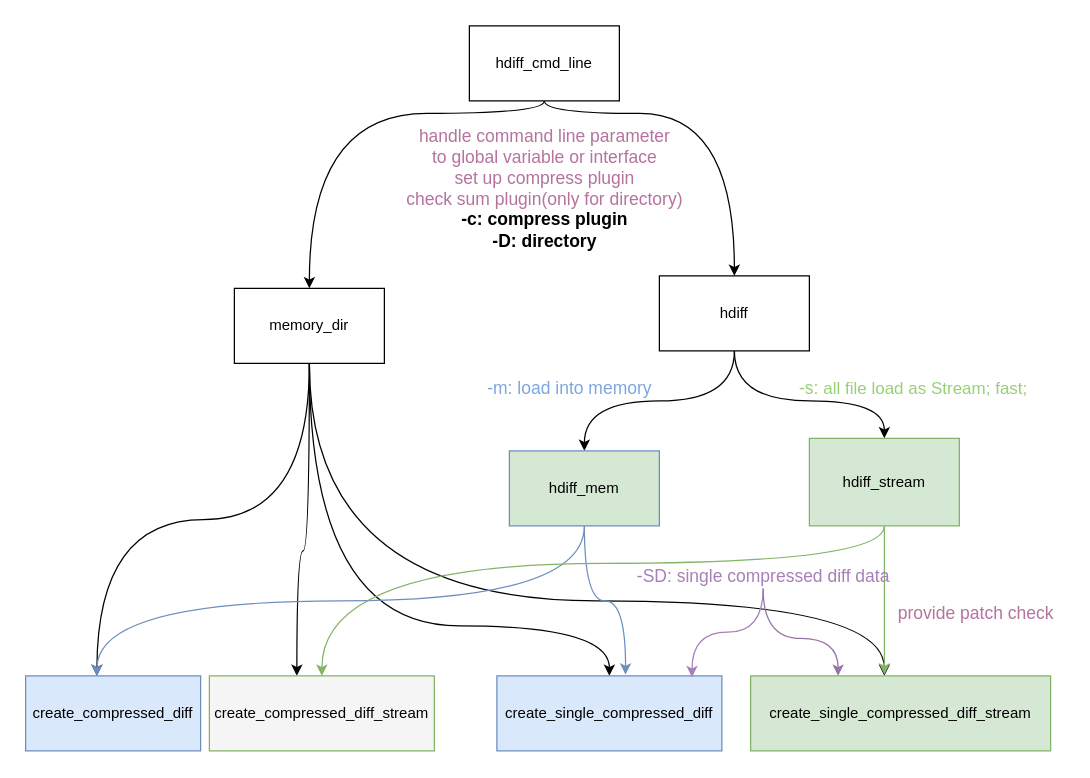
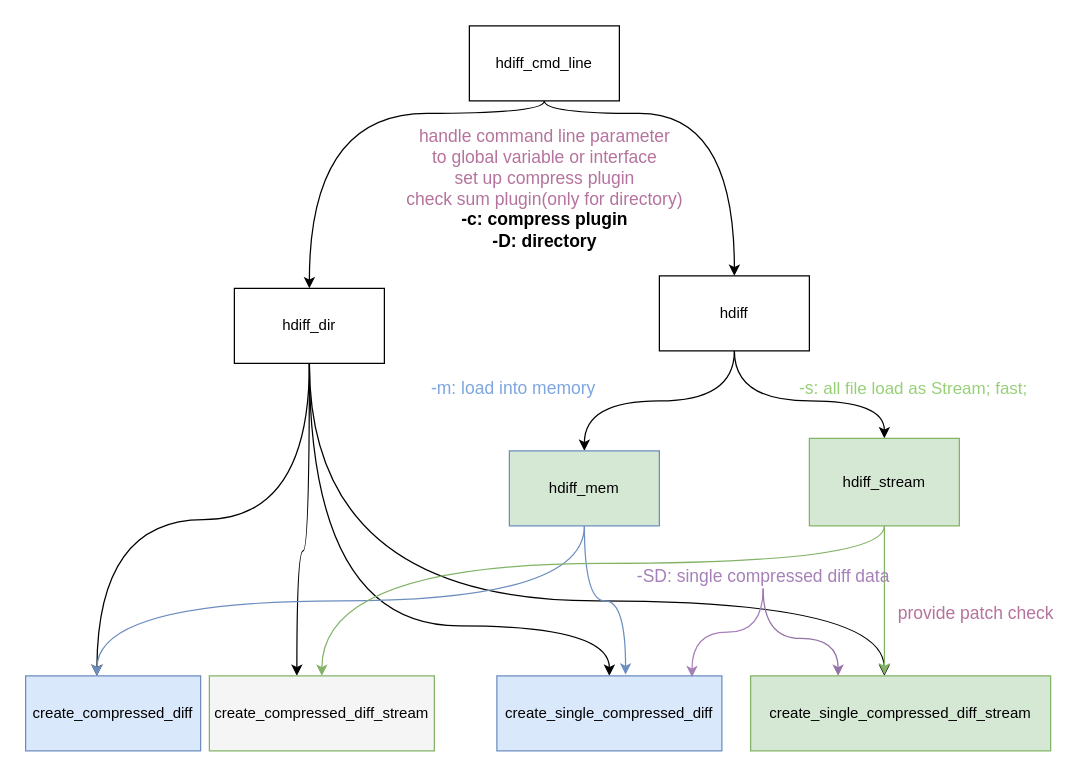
  <mxCell id="0" />
  <mxCell id="1" parent="0" />
  <mxCell id="2" style="edgeStyle=orthogonalEdgeStyle;curved=1;orthogonalLoop=1;jettySize=auto;html=1;entryX=0.5;entryY=0;entryDx=0;entryDy=0;strokeColor=#000000;" edge="1" parent="1" source="4" target="9"><mxGeometry relative="1" as="geometry"><Array as="points"><mxPoint x="435" y="90" /><mxPoint x="247" y="90" /></Array></mxGeometry></mxCell>
  <mxCell id="3" style="edgeStyle=orthogonalEdgeStyle;curved=1;orthogonalLoop=1;jettySize=auto;html=1;strokeColor=#000000;" edge="1" parent="1" source="4" target="12"><mxGeometry relative="1" as="geometry"><Array as="points"><mxPoint x="435" y="90" /><mxPoint x="587" y="90" /></Array></mxGeometry></mxCell>
  <mxCell id="4" value="hdiff_cmd_line" style="rounded=0;whiteSpace=wrap;html=1;" vertex="1" parent="1"><mxGeometry x="375" y="20" width="120" height="60" as="geometry" /></mxCell>
  <mxCell id="5" style="edgeStyle=orthogonalEdgeStyle;orthogonalLoop=1;jettySize=auto;html=1;entryX=0.5;entryY=0;entryDx=0;entryDy=0;curved=1;exitX=0.5;exitY=1;exitDx=0;exitDy=0;" edge="1" parent="1" source="9"><mxGeometry relative="1" as="geometry"><mxPoint x="77" y="540" as="targetPoint" /></mxGeometry></mxCell>
  <mxCell id="6" style="edgeStyle=orthogonalEdgeStyle;orthogonalLoop=1;jettySize=auto;html=1;curved=1;" edge="1" parent="1" source="9" target="21"><mxGeometry relative="1" as="geometry"><Array as="points"><mxPoint x="247" y="440" /><mxPoint x="237" y="440" /></Array></mxGeometry></mxCell>
  <mxCell id="7" style="edgeStyle=orthogonalEdgeStyle;orthogonalLoop=1;jettySize=auto;html=1;entryX=0.5;entryY=0;entryDx=0;entryDy=0;curved=1;" edge="1" parent="1" source="9" target="22"><mxGeometry relative="1" as="geometry"><Array as="points"><mxPoint x="247" y="500" /><mxPoint x="487" y="500" /></Array></mxGeometry></mxCell>
  <mxCell id="8" style="edgeStyle=orthogonalEdgeStyle;orthogonalLoop=1;jettySize=auto;html=1;curved=1;" edge="1" parent="1" source="9"><mxGeometry relative="1" as="geometry"><mxPoint x="707" y="540" as="targetPoint" /><Array as="points"><mxPoint x="247" y="480" /><mxPoint x="707" y="480" /></Array></mxGeometry></mxCell>
- <mxCell id="9" value="memory_dir" style="whiteSpace=wrap;html=1;" vertex="1" parent="1"><mxGeometry x="187" y="230" width="120" height="60" as="geometry" /></mxCell>
+ <mxCell id="9" value="hdiff_dir" style="whiteSpace=wrap;html=1;" vertex="1" parent="1"><mxGeometry x="187" y="230" width="120" height="60" as="geometry" /></mxCell>
  <mxCell id="10" style="edgeStyle=orthogonalEdgeStyle;orthogonalLoop=1;jettySize=auto;html=1;entryX=0.5;entryY=0;entryDx=0;entryDy=0;curved=1;" edge="1" parent="1" source="12" target="15"><mxGeometry relative="1" as="geometry" /></mxCell>
  <mxCell id="11" style="edgeStyle=orthogonalEdgeStyle;orthogonalLoop=1;jettySize=auto;html=1;exitX=0.5;exitY=1;exitDx=0;exitDy=0;curved=1;" edge="1" parent="1" source="12" target="18"><mxGeometry relative="1" as="geometry"><Array as="points"><mxPoint x="587" y="320" /><mxPoint x="707" y="320" /></Array></mxGeometry></mxCell>
  <mxCell id="12" value="hdiff" style="whiteSpace=wrap;html=1;" vertex="1" parent="1"><mxGeometry x="527" y="220" width="120" height="60" as="geometry" /></mxCell>
  <mxCell id="13" style="edgeStyle=orthogonalEdgeStyle;orthogonalLoop=1;jettySize=auto;html=1;exitX=0.5;exitY=1;exitDx=0;exitDy=0;entryX=0.5;entryY=0;entryDx=0;entryDy=0;curved=1;fillColor=#dae8fc;strokeColor=#6c8ebf;" edge="1" parent="1" source="15"><mxGeometry relative="1" as="geometry"><mxPoint x="77" y="540" as="targetPoint" /></mxGeometry></mxCell>
  <mxCell id="14" style="edgeStyle=orthogonalEdgeStyle;curved=1;orthogonalLoop=1;jettySize=auto;html=1;entryX=0.572;entryY=-0.017;entryDx=0;entryDy=0;entryPerimeter=0;strokeColor=#6c8ebf;fillColor=#dae8fc;" edge="1" parent="1" source="15" target="22"><mxGeometry relative="1" as="geometry" /></mxCell>
  <mxCell id="15" value="hdiff_mem" style="whiteSpace=wrap;html=1;fillColor=#d5e8d4;strokeColor=#6c8ebf;" vertex="1" parent="1"><mxGeometry x="407" y="360" width="120" height="60" as="geometry" /></mxCell>
  <mxCell id="16" style="edgeStyle=orthogonalEdgeStyle;orthogonalLoop=1;jettySize=auto;html=1;curved=1;fontColor=#97D077;fillColor=#d5e8d4;strokeColor=#82b366;" edge="1" parent="1" source="18" target="21"><mxGeometry relative="1" as="geometry"><Array as="points"><mxPoint x="707" y="450" /><mxPoint x="257" y="450" /></Array></mxGeometry></mxCell>
  <mxCell id="17" style="edgeStyle=orthogonalEdgeStyle;curved=1;orthogonalLoop=1;jettySize=auto;html=1;entryX=0.446;entryY=-0.017;entryDx=0;entryDy=0;entryPerimeter=0;fillColor=#d5e8d4;strokeColor=#82b366;" edge="1" parent="1" source="18" target="23"><mxGeometry relative="1" as="geometry" /></mxCell>
  <mxCell id="18" value="hdiff_stream" style="whiteSpace=wrap;html=1;fillColor=#d5e8d4;strokeColor=#82b366;" vertex="1" parent="1"><mxGeometry x="647" y="350" width="120" height="70" as="geometry" /></mxCell>
  <mxCell id="19" style="edgeStyle=orthogonalEdgeStyle;curved=1;orthogonalLoop=1;jettySize=auto;html=1;exitX=0.75;exitY=1;exitDx=0;exitDy=0;strokeColor=#33FF33;" edge="1" parent="1" source="20"><mxGeometry relative="1" as="geometry"><mxPoint x="125" y="580" as="targetPoint" /></mxGeometry></mxCell>
  <mxCell id="20" value="create_compressed_diff" style="whiteSpace=wrap;html=1;fillColor=#dae8fc;strokeColor=#6c8ebf;" vertex="1" parent="1"><mxGeometry x="20" y="540" width="140" height="60" as="geometry" /></mxCell>
  <mxCell id="21" value="create_compressed_diff_stream" style="whiteSpace=wrap;html=1;fillColor=#f5f5f5;strokeColor=#82b366;" vertex="1" parent="1"><mxGeometry x="167" y="540" width="180" height="60" as="geometry" /></mxCell>
  <mxCell id="22" value="create_single_compressed_diff" style="whiteSpace=wrap;html=1;fillColor=#dae8fc;strokeColor=#6c8ebf;" vertex="1" parent="1"><mxGeometry x="397" y="540" width="180" height="60" as="geometry" /></mxCell>
  <mxCell id="23" value="create_single_compressed_diff_stream" style="whiteSpace=wrap;html=1;fillColor=#d5e8d4;strokeColor=#82b366;" vertex="1" parent="1"><mxGeometry x="600" y="540" width="240" height="60" as="geometry" /></mxCell>
  <mxCell id="24" value="&lt;font color=&quot;#b5739d&quot;&gt;handle command line parameter &lt;br style=&quot;font-size: 14px&quot;&gt;to global variable or interface&lt;br&gt;set up compress plugin&lt;br&gt;check sum plugin(only for directory)&lt;br&gt;&lt;/font&gt;&lt;b&gt;-c: compress plugin&lt;/b&gt;&lt;br&gt;&lt;b&gt;-D: directory&lt;/b&gt;" style="text;html=1;align=center;verticalAlign=middle;resizable=0;points=[];autosize=1;strokeColor=none;fontSize=14;" vertex="1" parent="1"><mxGeometry x="315" y="95" width="240" height="110" as="geometry" /></mxCell>
  <mxCell id="25" style="edgeStyle=orthogonalEdgeStyle;curved=1;orthogonalLoop=1;jettySize=auto;html=1;entryX=0.867;entryY=0.017;entryDx=0;entryDy=0;entryPerimeter=0;fontSize=14;fontColor=#A680B8;strokeColor=#A680B8;" edge="1" parent="1" source="27" target="22"><mxGeometry relative="1" as="geometry" /></mxCell>
  <mxCell id="26" style="edgeStyle=orthogonalEdgeStyle;curved=1;orthogonalLoop=1;jettySize=auto;html=1;fontSize=14;strokeColor=#9673a6;fontColor=#A680B8;fillColor=#e1d5e7;" edge="1" parent="1" source="27" target="23"><mxGeometry relative="1" as="geometry"><Array as="points"><mxPoint x="610" y="510" /><mxPoint x="670" y="510" /></Array></mxGeometry></mxCell>
  <mxCell id="27" value="-SD: single compressed diff data" style="text;html=1;align=center;verticalAlign=middle;resizable=0;points=[];autosize=1;strokeColor=none;fontSize=14;fontColor=#A680B8;" vertex="1" parent="1"><mxGeometry x="500" y="450" width="220" height="20" as="geometry" /></mxCell>
- <mxCell id="28" value="&lt;font color=&quot;#7ea6e0&quot;&gt;-m: load into memory&lt;/font&gt;" style="text;html=1;align=center;verticalAlign=middle;resizable=0;points=[];autosize=1;fontSize=14;" vertex="1" parent="1"><mxGeometry x="380" y="300" width="150" height="20" as="geometry" /></mxCell>
+ <mxCell id="28" value="&lt;font color=&quot;#7ea6e0&quot;&gt;-m: load into memory&lt;/font&gt;" style="text;html=1;align=center;verticalAlign=middle;resizable=0;points=[];autosize=1;fontSize=14;" vertex="1" parent="1"><mxGeometry x="335" y="300" width="150" height="20" as="geometry" /></mxCell>
  <mxCell id="29" value="&lt;font&gt;-s:&amp;nbsp;&lt;span style=&quot;background-color: transparent ; font-size: 13.6px&quot;&gt;all file load as Stream; fast;&lt;/span&gt;&lt;/font&gt;" style="text;html=1;align=center;verticalAlign=middle;resizable=0;points=[];autosize=1;strokeColor=none;fontSize=14;fontColor=#97D077;" vertex="1" parent="1"><mxGeometry x="630" y="300" width="200" height="20" as="geometry" /></mxCell>
  <mxCell id="30" value="&lt;font color=&quot;#b5739d&quot;&gt;provide patch check&lt;/font&gt;" style="text;html=1;align=center;verticalAlign=middle;resizable=0;points=[];autosize=1;strokeColor=none;fontSize=14;fontColor=#97D077;" vertex="1" parent="1"><mxGeometry x="710" y="480" width="140" height="20" as="geometry" /></mxCell>
